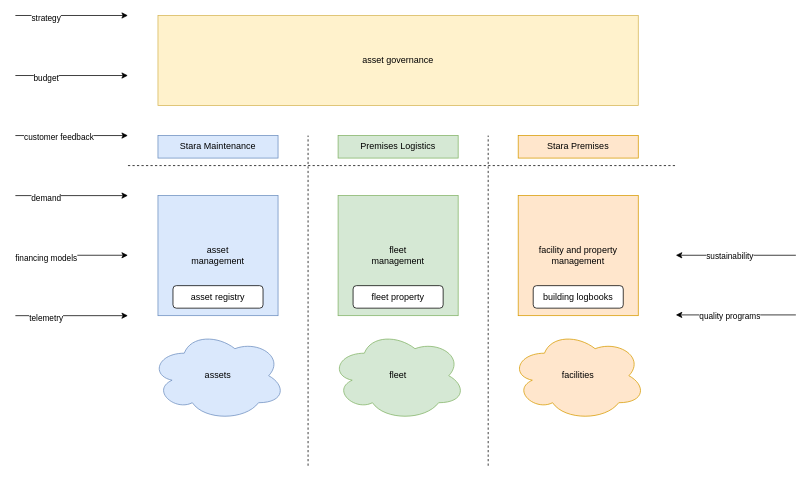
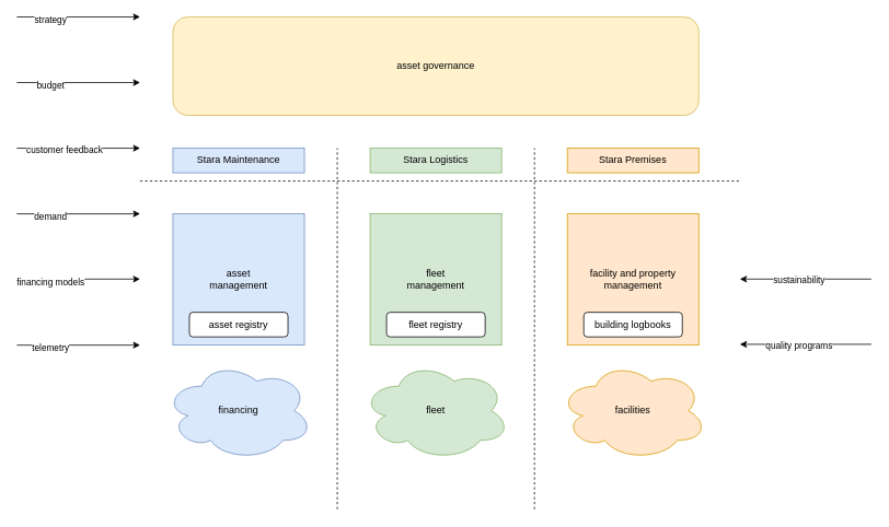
  <mxCell id="0" />
  <mxCell id="1" parent="0" />
  <mxCell id="2" value="" style="endArrow=none;dashed=1;html=1;rounded=0;" parent="1" edge="1"><mxGeometry width="50" height="50" relative="1" as="geometry"><mxPoint x="170" y="220" as="sourcePoint" /><mxPoint x="900" y="220" as="targetPoint" /></mxGeometry></mxCell>
  <mxCell id="3" value="asset&lt;div&gt;management&lt;/div&gt;" style="whiteSpace=wrap;html=1;aspect=fixed;fillColor=#dae8fc;strokeColor=#6c8ebf;" parent="1" vertex="1"><mxGeometry x="210" y="260" width="160" height="160" as="geometry" /></mxCell>
  <mxCell id="4" value="fleet&lt;div&gt;management&lt;/div&gt;" style="whiteSpace=wrap;html=1;aspect=fixed;fillColor=#d5e8d4;strokeColor=#82b366;" parent="1" vertex="1"><mxGeometry x="450" y="260" width="160" height="160" as="geometry" /></mxCell>
  <mxCell id="5" value="facility and property&lt;div&gt;management&lt;/div&gt;" style="whiteSpace=wrap;html=1;aspect=fixed;fillColor=#ffe6cc;strokeColor=#d79b00;" parent="1" vertex="1"><mxGeometry x="690" y="260" width="160" height="160" as="geometry" /></mxCell>
  <mxCell id="6" value="" style="endArrow=none;dashed=1;html=1;rounded=0;" parent="1" edge="1"><mxGeometry width="50" height="50" relative="1" as="geometry"><mxPoint x="410" y="620" as="sourcePoint" /><mxPoint x="410" y="180" as="targetPoint" /></mxGeometry></mxCell>
  <mxCell id="7" value="" style="endArrow=none;dashed=1;html=1;rounded=0;" parent="1" edge="1"><mxGeometry width="50" height="50" relative="1" as="geometry"><mxPoint x="650" y="620" as="sourcePoint" /><mxPoint x="650" y="180" as="targetPoint" /></mxGeometry></mxCell>
- <mxCell id="8" value="asset governance" style="rounded=0;whiteSpace=wrap;html=1;fillColor=#fff2cc;strokeColor=#d6b656;" parent="1" vertex="1"><mxGeometry x="210" y="20" width="640" height="120" as="geometry" /></mxCell>
- <mxCell id="9" value="assets" style="ellipse;shape=cloud;whiteSpace=wrap;html=1;fillColor=#dae8fc;strokeColor=#6c8ebf;" parent="1" vertex="1"><mxGeometry x="200" y="440" width="180" height="120" as="geometry" /></mxCell>
+ <mxCell id="8" value="asset governance" style="whiteSpace=wrap;html=1;fillColor=#fff2cc;strokeColor=#d6b656;rounded=1;" parent="1" vertex="1"><mxGeometry x="210" y="20" width="640" height="120" as="geometry" /></mxCell>
+ <mxCell id="9" value="financing" style="ellipse;shape=cloud;whiteSpace=wrap;html=1;fillColor=#dae8fc;strokeColor=#6c8ebf;" parent="1" vertex="1"><mxGeometry x="200" y="440" width="180" height="120" as="geometry" /></mxCell>
  <mxCell id="10" value="fleet" style="ellipse;shape=cloud;whiteSpace=wrap;html=1;fillColor=#d5e8d4;strokeColor=#82b366;" parent="1" vertex="1"><mxGeometry x="440" y="440" width="180" height="120" as="geometry" /></mxCell>
  <mxCell id="11" value="facilities" style="ellipse;shape=cloud;whiteSpace=wrap;html=1;fillColor=#ffe6cc;strokeColor=#d79b00;" parent="1" vertex="1"><mxGeometry x="680" y="440" width="180" height="120" as="geometry" /></mxCell>
  <mxCell id="12" value="building logbooks" style="rounded=1;whiteSpace=wrap;html=1;" parent="1" vertex="1"><mxGeometry x="710" y="380" width="120" height="30" as="geometry" /></mxCell>
- <mxCell id="13" value="fleet property" style="rounded=1;whiteSpace=wrap;html=1;" parent="1" vertex="1"><mxGeometry x="470" y="380" width="120" height="30" as="geometry" /></mxCell>
+ <mxCell id="13" value="fleet registry" style="rounded=1;whiteSpace=wrap;html=1;" parent="1" vertex="1"><mxGeometry x="470" y="380" width="120" height="30" as="geometry" /></mxCell>
  <mxCell id="14" value="asset registry" style="rounded=1;whiteSpace=wrap;html=1;" parent="1" vertex="1"><mxGeometry x="230" y="380" width="120" height="30" as="geometry" /></mxCell>
  <mxCell id="15" value="" style="endArrow=classic;html=1;rounded=0;" parent="1" edge="1"><mxGeometry width="50" height="50" relative="1" as="geometry"><mxPoint x="20" y="180" as="sourcePoint" /><mxPoint x="170" y="180" as="targetPoint" /></mxGeometry></mxCell>
  <mxCell id="16" value="customer feedback" style="edgeLabel;html=1;align=center;verticalAlign=middle;resizable=0;points=[];" parent="15" vertex="1" connectable="0"><mxGeometry x="-0.24" y="-2" relative="1" as="geometry"><mxPoint as="offset" /></mxGeometry></mxCell>
  <mxCell id="17" value="" style="endArrow=classic;html=1;rounded=0;" parent="1" edge="1"><mxGeometry width="50" height="50" relative="1" as="geometry"><mxPoint x="20" y="420" as="sourcePoint" /><mxPoint x="170" y="420" as="targetPoint" /></mxGeometry></mxCell>
  <mxCell id="18" value="telemetry" style="edgeLabel;html=1;align=center;verticalAlign=middle;resizable=0;points=[];" parent="17" vertex="1" connectable="0"><mxGeometry x="0.04" y="-3" relative="1" as="geometry"><mxPoint x="-38" as="offset" /></mxGeometry></mxCell>
  <mxCell id="19" value="" style="endArrow=classic;html=1;rounded=0;" parent="1" edge="1"><mxGeometry width="50" height="50" relative="1" as="geometry"><mxPoint x="20" y="100" as="sourcePoint" /><mxPoint x="170" y="100" as="targetPoint" /></mxGeometry></mxCell>
  <mxCell id="20" value="budget" style="edgeLabel;html=1;align=center;verticalAlign=middle;resizable=0;points=[];" parent="19" vertex="1" connectable="0"><mxGeometry x="0.04" y="-3" relative="1" as="geometry"><mxPoint x="-38" as="offset" /></mxGeometry></mxCell>
  <mxCell id="21" value="" style="endArrow=classic;html=1;rounded=0;" parent="1" edge="1"><mxGeometry width="50" height="50" relative="1" as="geometry"><mxPoint x="20" y="20" as="sourcePoint" /><mxPoint x="170" y="20" as="targetPoint" /></mxGeometry></mxCell>
  <mxCell id="22" value="strategy" style="edgeLabel;html=1;align=center;verticalAlign=middle;resizable=0;points=[];" parent="21" vertex="1" connectable="0"><mxGeometry x="0.04" y="-3" relative="1" as="geometry"><mxPoint x="-38" as="offset" /></mxGeometry></mxCell>
  <mxCell id="23" value="" style="endArrow=classic;html=1;rounded=0;" parent="1" edge="1"><mxGeometry width="50" height="50" relative="1" as="geometry"><mxPoint x="20" y="260" as="sourcePoint" /><mxPoint x="170" y="260" as="targetPoint" /></mxGeometry></mxCell>
  <mxCell id="24" value="demand" style="edgeLabel;html=1;align=center;verticalAlign=middle;resizable=0;points=[];" parent="23" vertex="1" connectable="0"><mxGeometry x="0.04" y="-3" relative="1" as="geometry"><mxPoint x="-38" as="offset" /></mxGeometry></mxCell>
  <mxCell id="25" value="" style="endArrow=classic;html=1;rounded=0;" parent="1" edge="1"><mxGeometry width="50" height="50" relative="1" as="geometry"><mxPoint x="20" y="339.5" as="sourcePoint" /><mxPoint x="170" y="339.5" as="targetPoint" /></mxGeometry></mxCell>
  <mxCell id="26" value="financing models" style="edgeLabel;html=1;align=center;verticalAlign=middle;resizable=0;points=[];" parent="25" vertex="1" connectable="0"><mxGeometry x="0.04" y="-3" relative="1" as="geometry"><mxPoint x="-38" as="offset" /></mxGeometry></mxCell>
  <mxCell id="27" value="" style="endArrow=classic;html=1;rounded=0;" parent="1" edge="1"><mxGeometry width="50" height="50" relative="1" as="geometry"><mxPoint x="1060" y="339.5" as="sourcePoint" /><mxPoint x="900" y="339.5" as="targetPoint" /></mxGeometry></mxCell>
  <mxCell id="28" value="sustainability" style="edgeLabel;html=1;align=center;verticalAlign=middle;resizable=0;points=[];" parent="27" vertex="1" connectable="0"><mxGeometry x="0.113" y="1" relative="1" as="geometry"><mxPoint as="offset" /></mxGeometry></mxCell>
  <mxCell id="29" value="" style="endArrow=classic;html=1;rounded=0;" parent="1" edge="1"><mxGeometry width="50" height="50" relative="1" as="geometry"><mxPoint x="1060" y="419" as="sourcePoint" /><mxPoint x="900" y="419" as="targetPoint" /></mxGeometry></mxCell>
  <mxCell id="30" value="quality programs" style="edgeLabel;html=1;align=center;verticalAlign=middle;resizable=0;points=[];" parent="29" vertex="1" connectable="0"><mxGeometry x="0.113" y="1" relative="1" as="geometry"><mxPoint as="offset" /></mxGeometry></mxCell>
- <mxCell id="31" value="Premises Logistics" style="rounded=0;whiteSpace=wrap;html=1;fillColor=#d5e8d4;strokeColor=#82b366;" parent="1" vertex="1"><mxGeometry x="450" y="180" width="160" height="30" as="geometry" /></mxCell>
+ <mxCell id="31" value="Stara Logistics" style="rounded=0;whiteSpace=wrap;html=1;fillColor=#d5e8d4;strokeColor=#82b366;" parent="1" vertex="1"><mxGeometry x="450" y="180" width="160" height="30" as="geometry" /></mxCell>
  <mxCell id="32" value="Stara Maintenance" style="rounded=0;whiteSpace=wrap;html=1;fillColor=#dae8fc;strokeColor=#6c8ebf;" parent="1" vertex="1"><mxGeometry x="210" y="180" width="160" height="30" as="geometry" /></mxCell>
  <mxCell id="33" value="Stara Premises" style="rounded=0;whiteSpace=wrap;html=1;fillColor=#ffe6cc;strokeColor=#d79b00;" parent="1" vertex="1"><mxGeometry x="690" y="180" width="160" height="30" as="geometry" /></mxCell>
